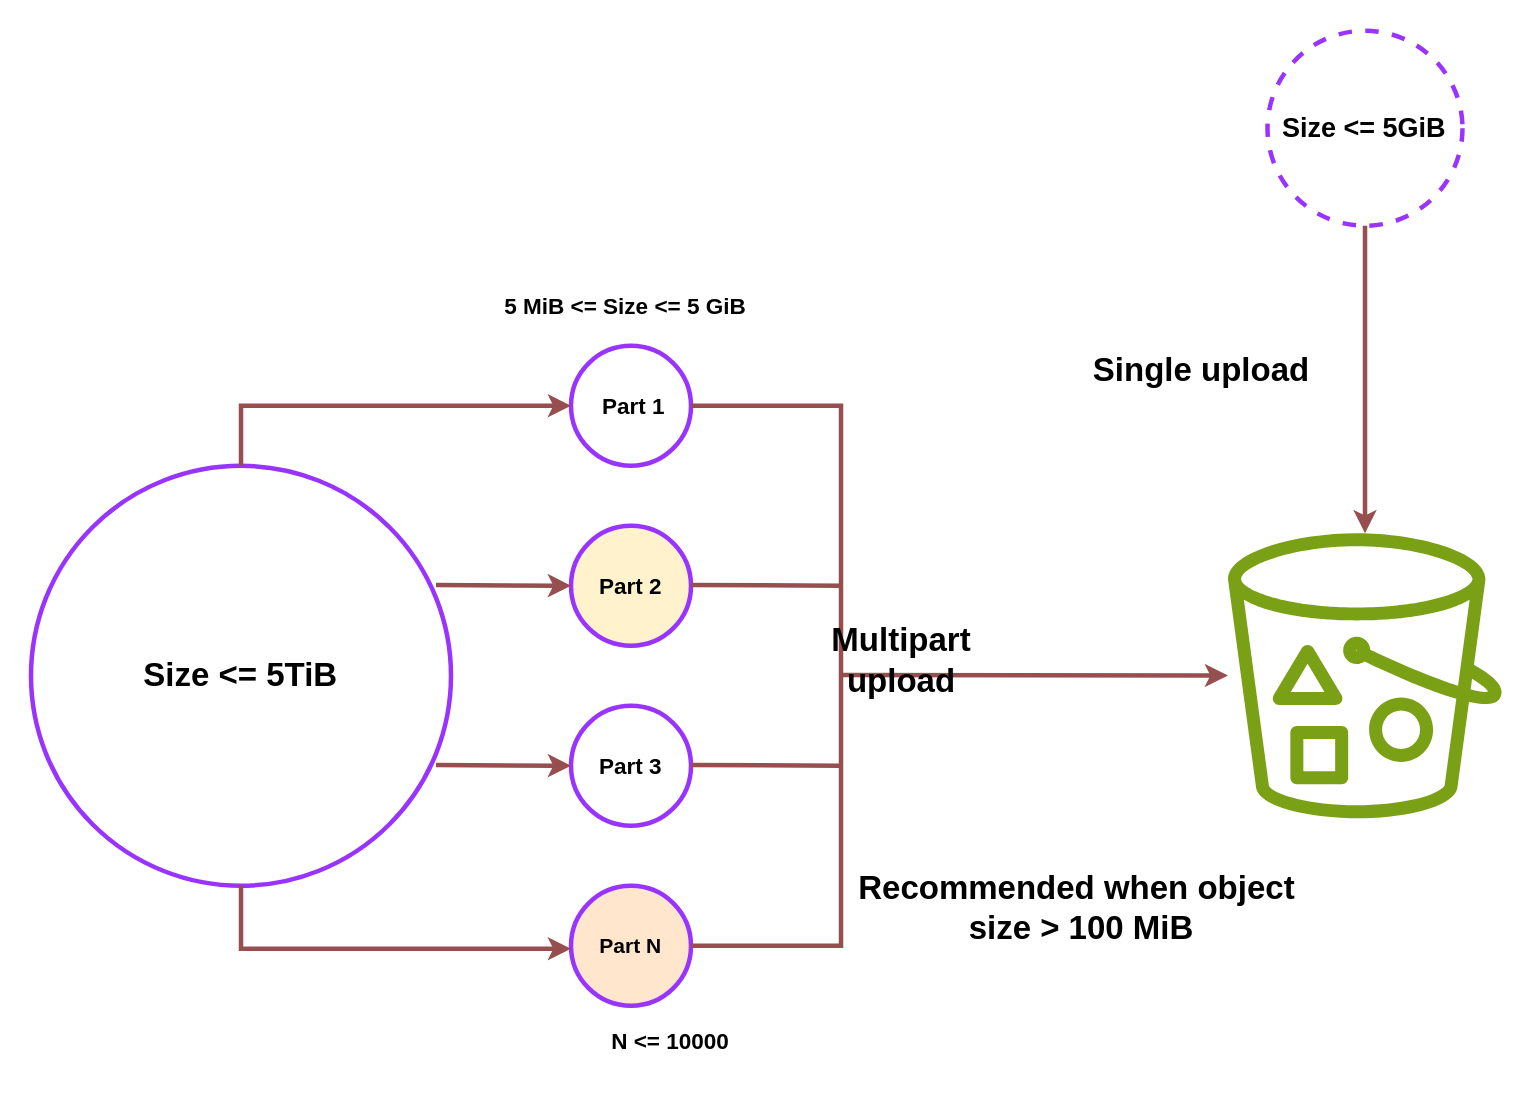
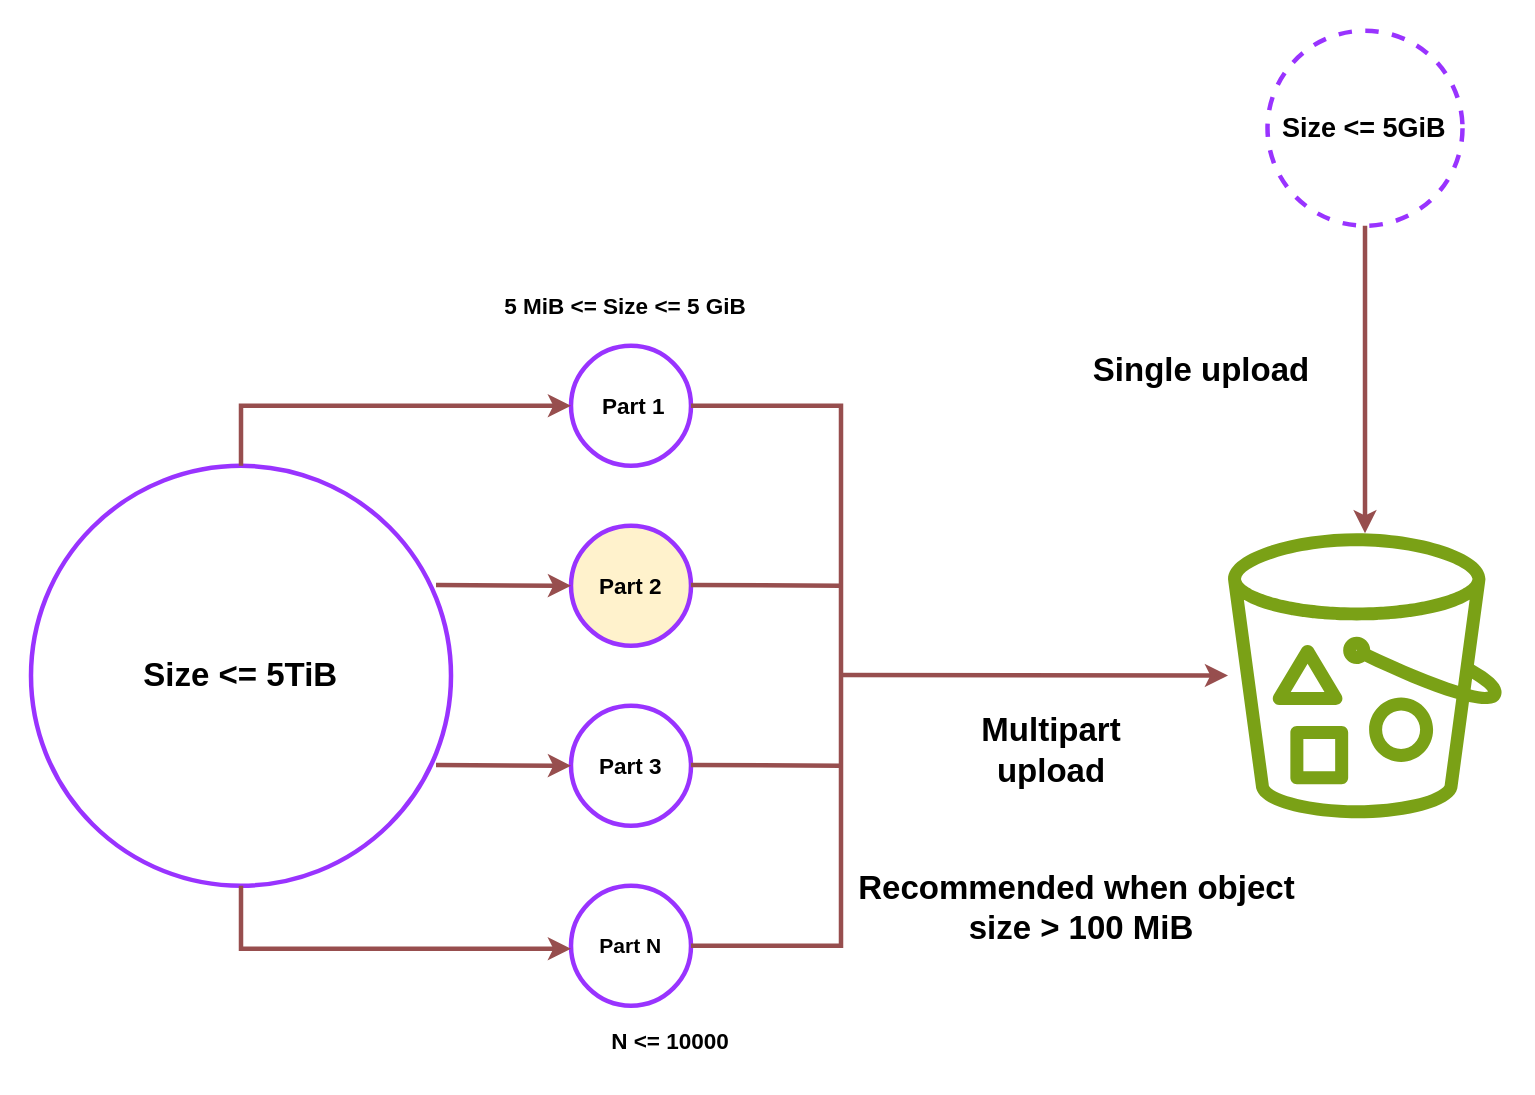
  <mxCell id="0" />
  <mxCell id="1" parent="0" />
  <mxCell id="2" value="&lt;b&gt;&lt;font style=&quot;font-size: 15px;&quot;&gt;&amp;nbsp;Part 1&lt;/font&gt;&lt;/b&gt;" style="ellipse;whiteSpace=wrap;html=1;aspect=fixed;strokeWidth=3;strokeColor=#9933FF;" vertex="1" parent="1"><mxGeometry x="380" y="230" width="80" height="80" as="geometry" /></mxCell>
  <mxCell id="3" value="&lt;font size=&quot;1&quot; style=&quot;&quot;&gt;&lt;b style=&quot;font-size: 15px;&quot;&gt;Part 2&lt;/b&gt;&lt;/font&gt;" style="ellipse;whiteSpace=wrap;html=1;aspect=fixed;strokeWidth=3;strokeColor=#9933FF;fillColor=#fff2cc;" vertex="1" parent="1"><mxGeometry x="380" y="350" width="80" height="80" as="geometry" /></mxCell>
  <mxCell id="4" value="&lt;font size=&quot;1&quot; style=&quot;&quot;&gt;&lt;b style=&quot;font-size: 15px;&quot;&gt;Part 3&lt;/b&gt;&lt;/font&gt;" style="ellipse;whiteSpace=wrap;html=1;aspect=fixed;strokeWidth=3;strokeColor=#9933FF;" vertex="1" parent="1"><mxGeometry x="380" y="470" width="80" height="80" as="geometry" /></mxCell>
- <mxCell id="5" value="&lt;b&gt;&lt;font style=&quot;font-size: 14px;&quot;&gt;Part N&lt;/font&gt;&lt;/b&gt;" style="ellipse;whiteSpace=wrap;html=1;aspect=fixed;strokeWidth=3;strokeColor=#9933FF;fillColor=#ffe6cc;" vertex="1" parent="1"><mxGeometry x="380" y="590" width="80" height="80" as="geometry" /></mxCell>
+ <mxCell id="5" value="&lt;b&gt;&lt;font style=&quot;font-size: 14px;&quot;&gt;Part N&lt;/font&gt;&lt;/b&gt;" style="ellipse;whiteSpace=wrap;html=1;aspect=fixed;strokeWidth=3;strokeColor=#9933FF;" vertex="1" parent="1"><mxGeometry x="380" y="590" width="80" height="80" as="geometry" /></mxCell>
  <mxCell id="6" value="&lt;b&gt;&lt;font style=&quot;font-size: 22px;&quot;&gt;Size &amp;lt;= 5TiB&lt;/font&gt;&lt;/b&gt;" style="ellipse;whiteSpace=wrap;html=1;aspect=fixed;strokeWidth=3;strokeColor=#9933FF;" vertex="1" parent="1"><mxGeometry x="20" y="310" width="280" height="280" as="geometry" /></mxCell>
  <mxCell id="7" value="&lt;b&gt;&lt;font style=&quot;font-size: 15px;&quot;&gt;N &amp;lt;= 10000&lt;/font&gt;&lt;/b&gt;" style="text;html=1;align=center;verticalAlign=middle;resizable=0;points=[];autosize=1;strokeColor=none;fillColor=none;" vertex="1" parent="1"><mxGeometry x="396" y="678" width="100" height="30" as="geometry" /></mxCell>
  <mxCell id="8" value="&lt;font style=&quot;font-size: 15px;&quot;&gt;&lt;b&gt;5 MiB &amp;lt;= Size &amp;lt;= 5 GiB&lt;/b&gt;&lt;/font&gt;" style="text;html=1;align=center;verticalAlign=middle;resizable=0;points=[];autosize=1;strokeColor=none;fillColor=none;" vertex="1" parent="1"><mxGeometry x="326" y="188" width="180" height="30" as="geometry" /></mxCell>
  <mxCell id="9" value="" style="endArrow=classic;html=1;rounded=0;entryX=0;entryY=0.5;entryDx=0;entryDy=0;strokeWidth=3;strokeColor=#974e4e;" edge="1" parent="1" target="2"><mxGeometry width="50" height="50" relative="1" as="geometry"><mxPoint x="160" y="310" as="sourcePoint" /><mxPoint x="220" y="270" as="targetPoint" /><Array as="points"><mxPoint x="160" y="270" /></Array></mxGeometry></mxCell>
  <mxCell id="10" value="" style="endArrow=classic;html=1;rounded=0;entryX=0;entryY=0.5;entryDx=0;entryDy=0;strokeWidth=3;exitX=0.5;exitY=1;exitDx=0;exitDy=0;strokeColor=#974E4E;" edge="1" parent="1" source="6"><mxGeometry width="50" height="50" relative="1" as="geometry"><mxPoint x="160" y="672" as="sourcePoint" /><mxPoint x="380" y="632" as="targetPoint" /><Array as="points"><mxPoint x="160" y="632" /></Array></mxGeometry></mxCell>
  <mxCell id="11" value="" style="endArrow=classic;html=1;rounded=0;strokeWidth=3;entryX=0;entryY=0.5;entryDx=0;entryDy=0;strokeColor=#974E4E;" edge="1" parent="1" target="4"><mxGeometry width="50" height="50" relative="1" as="geometry"><mxPoint x="290" y="509.5" as="sourcePoint" /><mxPoint x="360" y="509.5" as="targetPoint" /></mxGeometry></mxCell>
  <mxCell id="12" value="" style="endArrow=classic;html=1;rounded=0;strokeWidth=3;entryX=0;entryY=0.5;entryDx=0;entryDy=0;strokeColor=#974E4E;" edge="1" parent="1" target="3"><mxGeometry width="50" height="50" relative="1" as="geometry"><mxPoint x="290" y="389.5" as="sourcePoint" /><mxPoint x="360" y="389.5" as="targetPoint" /></mxGeometry></mxCell>
  <mxCell id="13" value="" style="sketch=0;outlineConnect=0;fontColor=#232F3E;gradientColor=none;fillColor=#7AA116;strokeColor=none;dashed=0;verticalLabelPosition=bottom;verticalAlign=top;align=center;html=1;fontSize=12;fontStyle=0;aspect=fixed;pointerEvents=1;shape=mxgraph.aws4.bucket_with_objects;" vertex="1" parent="1"><mxGeometry x="818" y="355" width="182.69" height="190" as="geometry" /></mxCell>
  <mxCell id="14" value="" style="endArrow=none;html=1;rounded=0;strokeWidth=3;exitX=1;exitY=0.5;exitDx=0;exitDy=0;entryX=1;entryY=0.5;entryDx=0;entryDy=0;strokeColor=#974E4E;" edge="1" parent="1" target="5"><mxGeometry width="50" height="50" relative="1" as="geometry"><mxPoint x="460" y="270" as="sourcePoint" /><mxPoint x="510" y="360" as="targetPoint" /><Array as="points"><mxPoint x="560" y="270" /><mxPoint x="560" y="630" /></Array></mxGeometry></mxCell>
  <mxCell id="15" value="" style="endArrow=none;html=1;rounded=0;strokeWidth=3;strokeColor=#974E4E;" edge="1" parent="1"><mxGeometry width="50" height="50" relative="1" as="geometry"><mxPoint x="460" y="509.5" as="sourcePoint" /><mxPoint x="560" y="510" as="targetPoint" /></mxGeometry></mxCell>
  <mxCell id="16" value="" style="endArrow=none;html=1;rounded=0;strokeWidth=3;strokeColor=#974E4E;" edge="1" parent="1"><mxGeometry width="50" height="50" relative="1" as="geometry"><mxPoint x="460" y="389.5" as="sourcePoint" /><mxPoint x="560" y="390" as="targetPoint" /></mxGeometry></mxCell>
  <mxCell id="17" value="" style="endArrow=classic;html=1;rounded=0;strokeWidth=3;strokeColor=#974E4E;" edge="1" parent="1" target="13"><mxGeometry width="50" height="50" relative="1" as="geometry"><mxPoint x="560" y="449.5" as="sourcePoint" /><mxPoint x="640" y="449.5" as="targetPoint" /></mxGeometry></mxCell>
- <mxCell id="18" value="&lt;b style=&quot;font-size: 22px;&quot;&gt;Multipart&lt;br&gt;upload&lt;/b&gt;" style="text;html=1;align=center;verticalAlign=middle;resizable=0;points=[];autosize=1;strokeColor=none;fillColor=none;" vertex="1" parent="1"><mxGeometry x="540" y="405" width="120" height="70" as="geometry" /></mxCell>
+ <mxCell id="18" value="&lt;b style=&quot;font-size: 22px;&quot;&gt;Multipart&lt;br&gt;upload&lt;/b&gt;" style="text;html=1;align=center;verticalAlign=middle;resizable=0;points=[];autosize=1;strokeColor=none;fillColor=none;" vertex="1" parent="1"><mxGeometry x="640" y="465" width="120" height="70" as="geometry" /></mxCell>
  <mxCell id="19" value="&lt;b style=&quot;font-size: 22px;&quot;&gt;Recommended when object&amp;nbsp;&lt;br&gt;size &amp;gt; 100 MiB&lt;/b&gt;" style="text;html=1;align=center;verticalAlign=middle;resizable=0;points=[];autosize=1;strokeColor=none;fillColor=none;" vertex="1" parent="1"><mxGeometry x="560" y="570" width="320" height="70" as="geometry" /></mxCell>
  <mxCell id="20" value="&lt;b style=&quot;&quot;&gt;&lt;font style=&quot;font-size: 18px;&quot;&gt;Size &amp;lt;= 5GiB&lt;/font&gt;&lt;/b&gt;" style="ellipse;whiteSpace=wrap;html=1;aspect=fixed;strokeWidth=3;strokeColor=#9933FF;dashed=1;" vertex="1" parent="1"><mxGeometry x="844.34" y="20" width="130" height="130" as="geometry" /></mxCell>
  <mxCell id="21" value="" style="endArrow=classic;html=1;rounded=0;strokeWidth=3;exitX=0.5;exitY=1;exitDx=0;exitDy=0;strokeColor=#974E4E;" edge="1" parent="1" source="20" target="13"><mxGeometry width="50" height="50" relative="1" as="geometry"><mxPoint x="909" y="170" as="sourcePoint" /><mxPoint x="908.84" y="200" as="targetPoint" /></mxGeometry></mxCell>
  <mxCell id="22" value="&lt;b&gt;&lt;font style=&quot;font-size: 22px;&quot;&gt;Single upload&lt;/font&gt;&lt;/b&gt;" style="text;html=1;align=center;verticalAlign=middle;resizable=0;points=[];autosize=1;strokeColor=none;fillColor=none;" vertex="1" parent="1"><mxGeometry x="715" y="227" width="170" height="40" as="geometry" /></mxCell>
